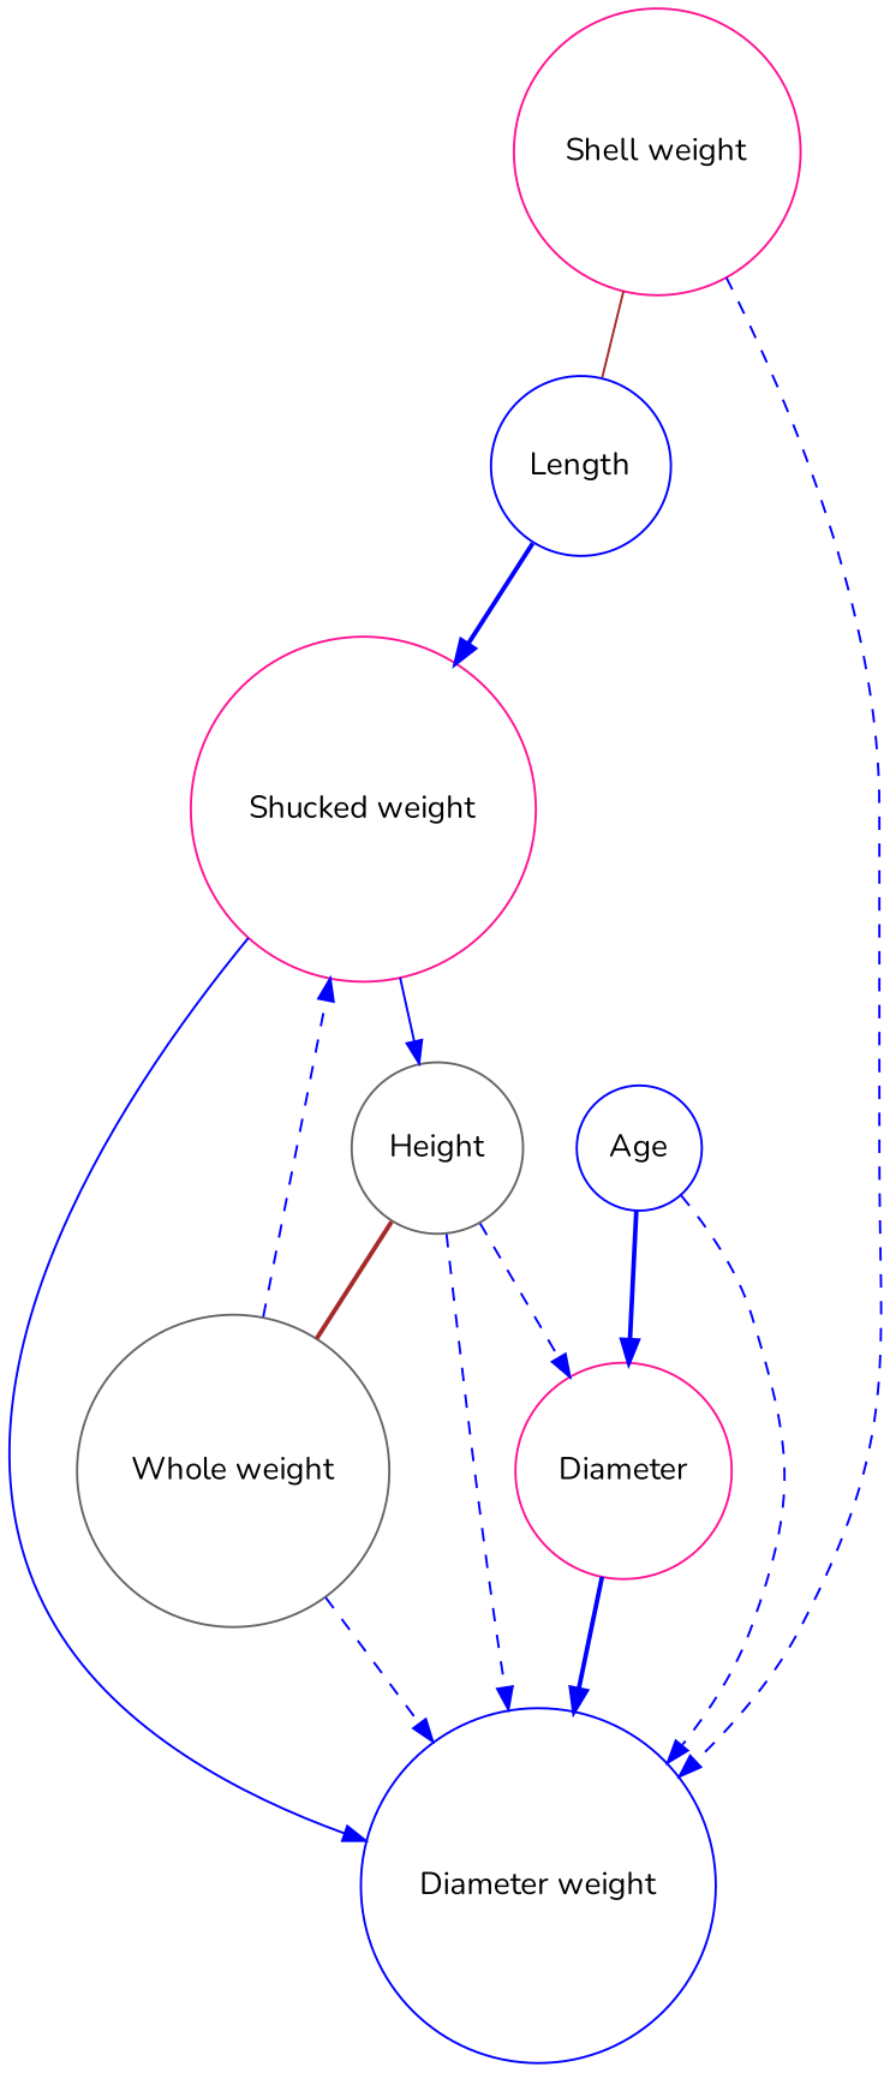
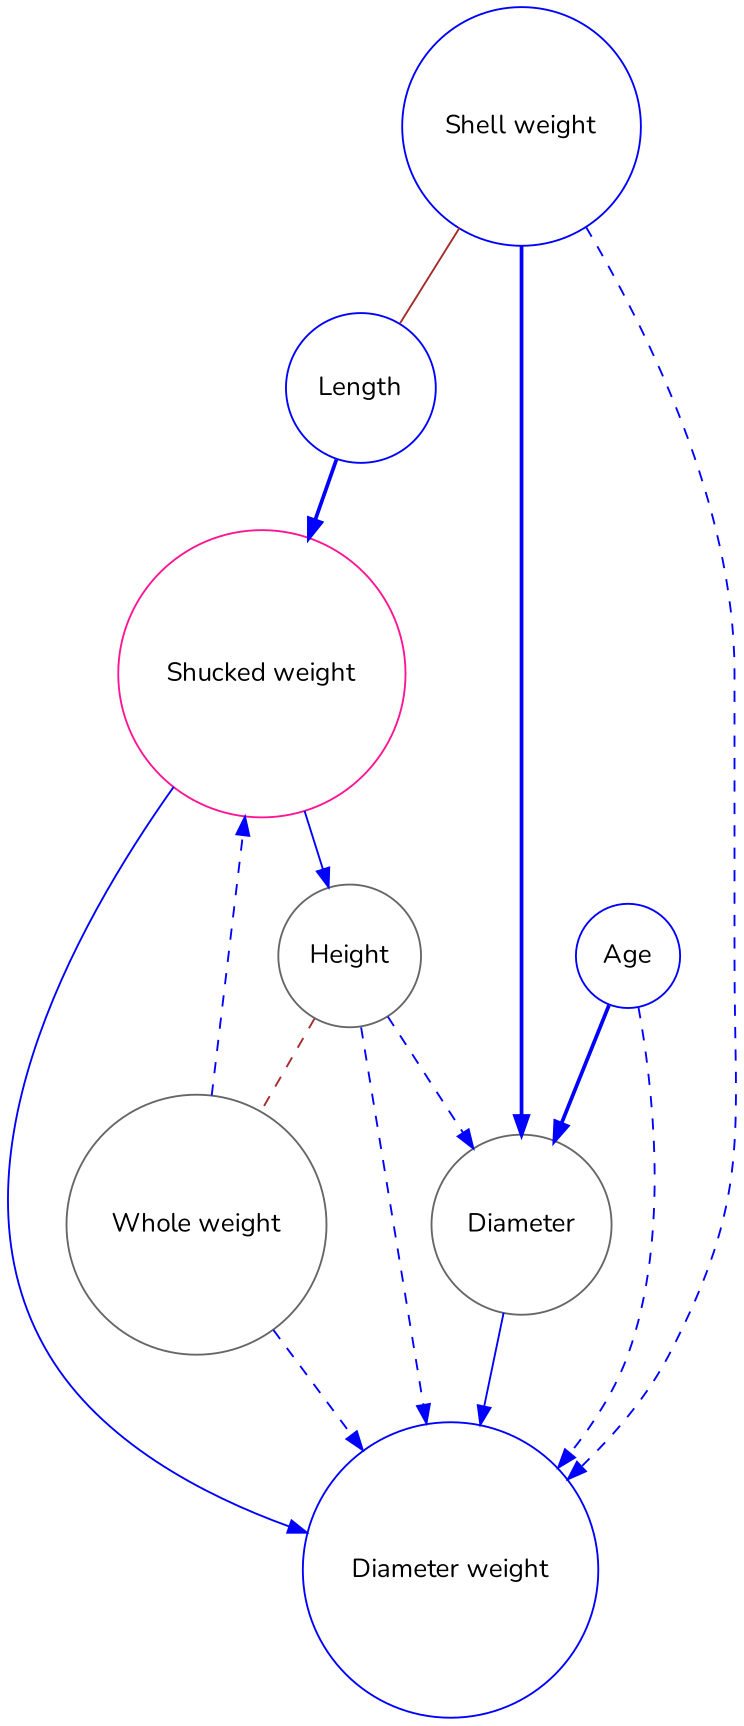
  digraph {
    fontname=Nunito
    splines=true
    node [color=blue fontname=Nunito shape=circle]
    edge [color=blue fontname=Nunito style=dashed]
-   "Shell weight" [color=deeppink height=.5 width=.5]
+   "Shell weight" [height=.5 width=.5]
    Length [height=.5 width=.5]
-   Diameter [color=deeppink height=.5 width=.5]
+   Diameter [color=gray40 height=.5 width=.5]
    n4 [height=.5 label="Diameter weight" width=.5]
    "Shucked weight" [color=deeppink height=.5 width=.5]
    Height [color=gray40 height=.5 width=.5]
    "Whole weight" [color=gray40 height=.5 width=.5]
    Age [height=.5 width=.5]
    "Shell weight" -> Length [color=brown dir=none style=solid]
+   "Shell weight" -> Diameter [style=bold]
    "Shell weight" -> n4
    Length -> "Shucked weight" [style=bold]
-   Diameter -> n4 [style=bold]
+   Diameter -> n4 [style=solid]
    "Shucked weight" -> n4 [style=solid]
    "Shucked weight" -> Height [style=solid]
    Height -> Diameter
    Height -> n4
-   Height -> "Whole weight" [color=brown dir=none style=bold]
+   Height -> "Whole weight" [color=brown dir=none]
    "Whole weight" -> n4
    "Whole weight" -> "Shucked weight"
    Age -> Diameter [style=bold]
    Age -> n4
  }
